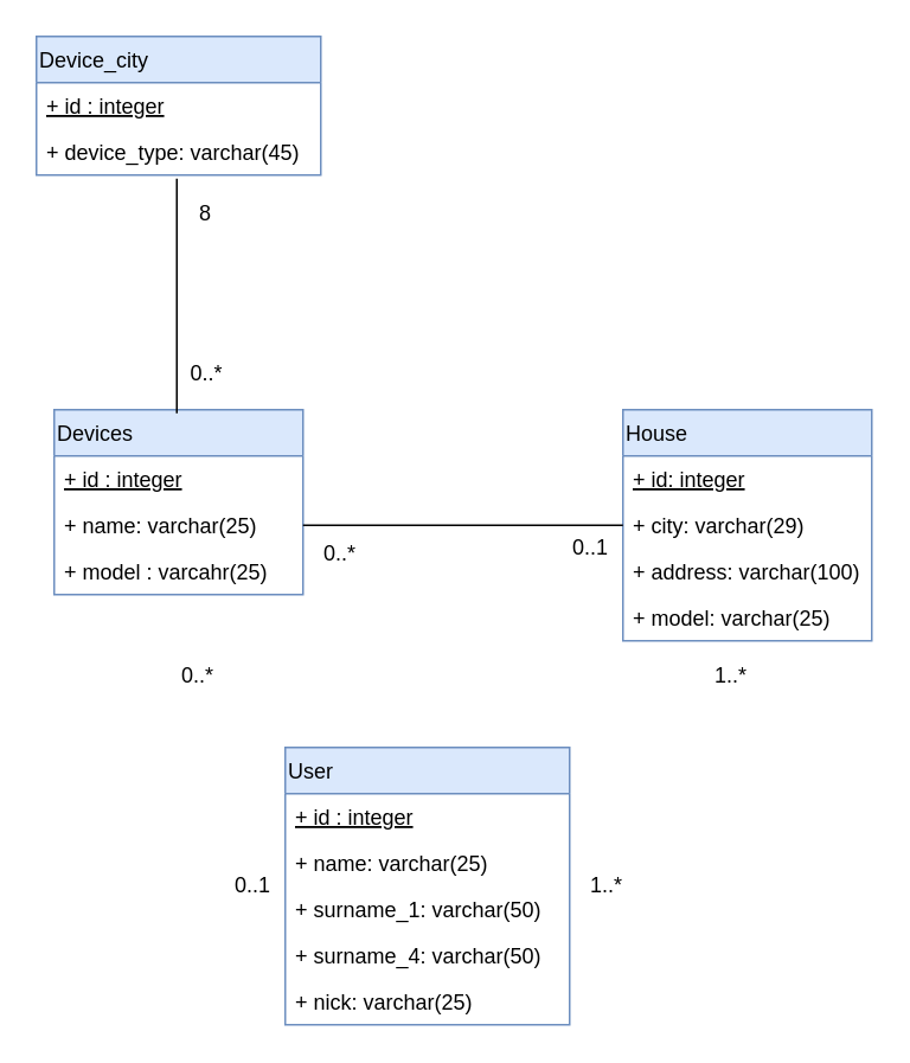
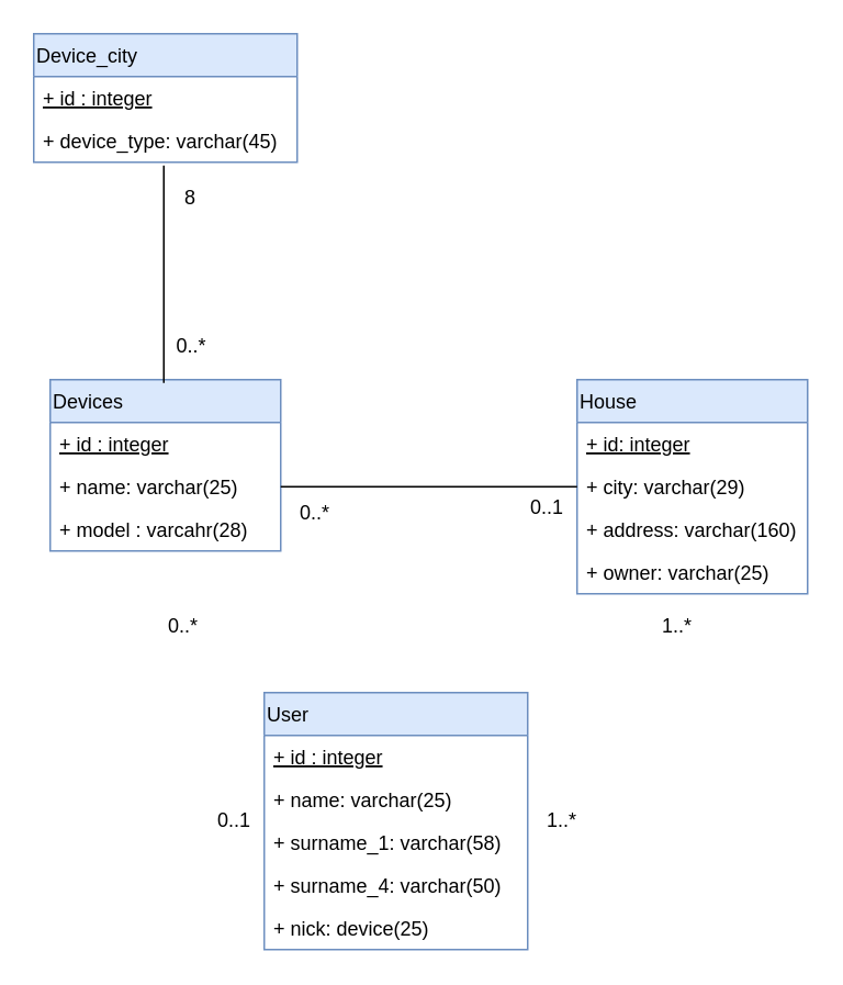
  <mxCell id="0" />
  <mxCell id="1" parent="0" />
  <mxCell id="2" value="Devices" style="swimlane;fontStyle=0;childLayout=stackLayout;horizontal=1;startSize=26;fillColor=#dae8fc;horizontalStack=0;resizeParent=1;resizeParentMax=0;resizeLast=0;collapsible=1;marginBottom=0;rounded=0;align=left;strokeColor=#6c8ebf;" vertex="1" parent="1"><mxGeometry x="30" y="230" width="140" height="104" as="geometry" /></mxCell>
  <mxCell id="3" value="+ id : integer&#10;" style="text;strokeColor=none;fillColor=none;align=left;verticalAlign=top;spacingLeft=4;spacingRight=4;overflow=hidden;rotatable=0;points=[[0,0.5],[1,0.5]];portConstraint=eastwest;fontStyle=4" vertex="1" parent="2"><mxGeometry y="26" width="140" height="26" as="geometry" /></mxCell>
  <mxCell id="4" value="+ name: varchar(25)" style="text;strokeColor=none;fillColor=none;align=left;verticalAlign=top;spacingLeft=4;spacingRight=4;overflow=hidden;rotatable=0;points=[[0,0.5],[1,0.5]];portConstraint=eastwest;" vertex="1" parent="2"><mxGeometry y="52" width="140" height="26" as="geometry" /></mxCell>
- <mxCell id="5" value="+ model : varcahr(25)" style="text;strokeColor=none;fillColor=none;align=left;verticalAlign=top;spacingLeft=4;spacingRight=4;overflow=hidden;rotatable=0;points=[[0,0.5],[1,0.5]];portConstraint=eastwest;" vertex="1" parent="2"><mxGeometry y="78" width="140" height="26" as="geometry" /></mxCell>
+ <mxCell id="5" value="+ model : varcahr(28)" style="text;strokeColor=none;fillColor=none;align=left;verticalAlign=top;spacingLeft=4;spacingRight=4;overflow=hidden;rotatable=0;points=[[0,0.5],[1,0.5]];portConstraint=eastwest;" vertex="1" parent="2"><mxGeometry y="78" width="140" height="26" as="geometry" /></mxCell>
  <mxCell id="6" value="House" style="swimlane;fontStyle=0;childLayout=stackLayout;horizontal=1;startSize=26;fillColor=#dae8fc;horizontalStack=0;resizeParent=1;resizeParentMax=0;resizeLast=0;collapsible=1;marginBottom=0;rounded=0;align=left;strokeColor=#6c8ebf;" vertex="1" parent="1"><mxGeometry x="350" y="230" width="140" height="130" as="geometry" /></mxCell>
  <mxCell id="7" value="+ id: integer" style="text;strokeColor=none;fillColor=none;align=left;verticalAlign=top;spacingLeft=4;spacingRight=4;overflow=hidden;rotatable=0;points=[[0,0.5],[1,0.5]];portConstraint=eastwest;fontStyle=4" vertex="1" parent="6"><mxGeometry y="26" width="140" height="26" as="geometry" /></mxCell>
  <mxCell id="8" value="+ city: varchar(29)" style="text;strokeColor=none;fillColor=none;align=left;verticalAlign=top;spacingLeft=4;spacingRight=4;overflow=hidden;rotatable=0;points=[[0,0.5],[1,0.5]];portConstraint=eastwest;" vertex="1" parent="6"><mxGeometry y="52" width="140" height="26" as="geometry" /></mxCell>
- <mxCell id="9" value="+ address: varchar(100)&#10;" style="text;strokeColor=none;fillColor=none;align=left;verticalAlign=top;spacingLeft=4;spacingRight=4;overflow=hidden;rotatable=0;points=[[0,0.5],[1,0.5]];portConstraint=eastwest;" vertex="1" parent="6"><mxGeometry y="78" width="140" height="26" as="geometry" /></mxCell>
- <mxCell id="10" value="+ model: varchar(25)" style="text;strokeColor=none;fillColor=none;align=left;verticalAlign=top;spacingLeft=4;spacingRight=4;overflow=hidden;rotatable=0;points=[[0,0.5],[1,0.5]];portConstraint=eastwest;" vertex="1" parent="6"><mxGeometry y="104" width="140" height="26" as="geometry" /></mxCell>
+ <mxCell id="9" value="+ address: varchar(160)&#10;" style="text;strokeColor=none;fillColor=none;align=left;verticalAlign=top;spacingLeft=4;spacingRight=4;overflow=hidden;rotatable=0;points=[[0,0.5],[1,0.5]];portConstraint=eastwest;" vertex="1" parent="6"><mxGeometry y="78" width="140" height="26" as="geometry" /></mxCell>
+ <mxCell id="10" value="+ owner: varchar(25)" style="text;strokeColor=none;fillColor=none;align=left;verticalAlign=top;spacingLeft=4;spacingRight=4;overflow=hidden;rotatable=0;points=[[0,0.5],[1,0.5]];portConstraint=eastwest;" vertex="1" parent="6"><mxGeometry y="104" width="140" height="26" as="geometry" /></mxCell>
  <mxCell id="11" value="User" style="swimlane;fontStyle=0;childLayout=stackLayout;horizontal=1;startSize=26;fillColor=#dae8fc;horizontalStack=0;resizeParent=1;resizeParentMax=0;resizeLast=0;collapsible=1;marginBottom=0;rounded=0;align=left;strokeColor=#6c8ebf;" vertex="1" parent="1"><mxGeometry x="160" y="420" width="160" height="156" as="geometry" /></mxCell>
  <mxCell id="12" value="+ id : integer&#10;" style="text;strokeColor=none;fillColor=none;align=left;verticalAlign=top;spacingLeft=4;spacingRight=4;overflow=hidden;rotatable=0;points=[[0,0.5],[1,0.5]];portConstraint=eastwest;fontStyle=4" vertex="1" parent="11"><mxGeometry y="26" width="160" height="26" as="geometry" /></mxCell>
  <mxCell id="13" value="+ name: varchar(25)" style="text;strokeColor=none;fillColor=none;align=left;verticalAlign=top;spacingLeft=4;spacingRight=4;overflow=hidden;rotatable=0;points=[[0,0.5],[1,0.5]];portConstraint=eastwest;" vertex="1" parent="11"><mxGeometry y="52" width="160" height="26" as="geometry" /></mxCell>
- <mxCell id="14" value="+ surname_1: varchar(50)&#10;" style="text;strokeColor=none;fillColor=none;align=left;verticalAlign=top;spacingLeft=4;spacingRight=4;overflow=hidden;rotatable=0;points=[[0,0.5],[1,0.5]];portConstraint=eastwest;" vertex="1" parent="11"><mxGeometry y="78" width="160" height="26" as="geometry" /></mxCell>
+ <mxCell id="14" value="+ surname_1: varchar(58)&#10;" style="text;strokeColor=none;fillColor=none;align=left;verticalAlign=top;spacingLeft=4;spacingRight=4;overflow=hidden;rotatable=0;points=[[0,0.5],[1,0.5]];portConstraint=eastwest;" vertex="1" parent="11"><mxGeometry y="78" width="160" height="26" as="geometry" /></mxCell>
  <mxCell id="15" value="+ surname_4: varchar(50)" style="text;strokeColor=none;fillColor=none;align=left;verticalAlign=top;spacingLeft=4;spacingRight=4;overflow=hidden;rotatable=0;points=[[0,0.5],[1,0.5]];portConstraint=eastwest;" vertex="1" parent="11"><mxGeometry y="104" width="160" height="26" as="geometry" /></mxCell>
- <mxCell id="16" value="+ nick: varchar(25)" style="text;strokeColor=none;fillColor=none;align=left;verticalAlign=top;spacingLeft=4;spacingRight=4;overflow=hidden;rotatable=0;points=[[0,0.5],[1,0.5]];portConstraint=eastwest;" vertex="1" parent="11"><mxGeometry y="130" width="160" height="26" as="geometry" /></mxCell>
+ <mxCell id="16" value="+ nick: device(25)" style="text;strokeColor=none;fillColor=none;align=left;verticalAlign=top;spacingLeft=4;spacingRight=4;overflow=hidden;rotatable=0;points=[[0,0.5],[1,0.5]];portConstraint=eastwest;" vertex="1" parent="11"><mxGeometry y="130" width="160" height="26" as="geometry" /></mxCell>
  <mxCell id="17" style="edgeStyle=orthogonalEdgeStyle;rounded=0;orthogonalLoop=1;jettySize=auto;html=1;exitX=1;exitY=0.5;exitDx=0;exitDy=0;entryX=0;entryY=0.5;entryDx=0;entryDy=0;endArrow=none;endFill=0;" edge="1" parent="1" source="4" target="8"><mxGeometry relative="1" as="geometry" /></mxCell>
  <mxCell id="18" value="0..*&lt;br&gt;" style="text;html=1;resizable=0;points=[];autosize=1;align=left;verticalAlign=top;spacingTop=-4;" vertex="1" parent="1"><mxGeometry x="100" y="370" width="30" height="20" as="geometry" /></mxCell>
  <mxCell id="19" value="0..1" style="text;html=1;resizable=0;points=[];autosize=1;align=left;verticalAlign=top;spacingTop=-4;" vertex="1" parent="1"><mxGeometry x="130" y="488" width="40" height="20" as="geometry" /></mxCell>
  <mxCell id="20" value="1..*" style="text;html=1;resizable=0;points=[];autosize=1;align=left;verticalAlign=top;spacingTop=-4;" vertex="1" parent="1"><mxGeometry x="400" y="370" width="30" height="20" as="geometry" /></mxCell>
  <mxCell id="21" value="1..*" style="text;html=1;resizable=0;points=[];autosize=1;align=left;verticalAlign=top;spacingTop=-4;" vertex="1" parent="1"><mxGeometry x="330" y="488" width="30" height="20" as="geometry" /></mxCell>
  <mxCell id="22" value="0..1" style="text;html=1;resizable=0;points=[];autosize=1;align=left;verticalAlign=top;spacingTop=-4;" vertex="1" parent="1"><mxGeometry x="320" y="298" width="40" height="20" as="geometry" /></mxCell>
  <mxCell id="23" value="0..*" style="text;html=1;resizable=0;points=[];autosize=1;align=left;verticalAlign=top;spacingTop=-4;" vertex="1" parent="1"><mxGeometry x="180" y="301" width="30" height="20" as="geometry" /></mxCell>
  <mxCell id="24" value="Device_city" style="swimlane;fontStyle=0;childLayout=stackLayout;horizontal=1;startSize=26;fillColor=#dae8fc;horizontalStack=0;resizeParent=1;resizeParentMax=0;resizeLast=0;collapsible=1;marginBottom=0;rounded=0;align=left;strokeColor=#6c8ebf;" vertex="1" parent="1"><mxGeometry x="20" y="20" width="160" height="78" as="geometry" /></mxCell>
  <mxCell id="25" value="+ id : integer" style="text;strokeColor=none;fillColor=none;align=left;verticalAlign=top;spacingLeft=4;spacingRight=4;overflow=hidden;rotatable=0;points=[[0,0.5],[1,0.5]];portConstraint=eastwest;fontStyle=4" vertex="1" parent="24"><mxGeometry y="26" width="160" height="26" as="geometry" /></mxCell>
  <mxCell id="26" value="+ device_type: varchar(45)" style="text;strokeColor=none;fillColor=none;align=left;verticalAlign=top;spacingLeft=4;spacingRight=4;overflow=hidden;rotatable=0;points=[[0,0.5],[1,0.5]];portConstraint=eastwest;" vertex="1" parent="24"><mxGeometry y="52" width="160" height="26" as="geometry" /></mxCell>
  <mxCell id="27" value="" style="endArrow=none;html=1;" edge="1" parent="1"><mxGeometry width="50" height="50" relative="1" as="geometry"><mxPoint x="99" y="232" as="sourcePoint" /><mxPoint x="99" y="100" as="targetPoint" /></mxGeometry></mxCell>
  <mxCell id="28" value="8" style="text;html=1;resizable=0;points=[];autosize=1;align=left;verticalAlign=top;spacingTop=-4;" vertex="1" parent="1"><mxGeometry x="110" y="110" width="20" height="20" as="geometry" /></mxCell>
  <mxCell id="29" value="0..*" style="text;html=1;resizable=0;points=[];autosize=1;align=left;verticalAlign=top;spacingTop=-4;" vertex="1" parent="1"><mxGeometry x="105" y="200" width="30" height="20" as="geometry" /></mxCell>
